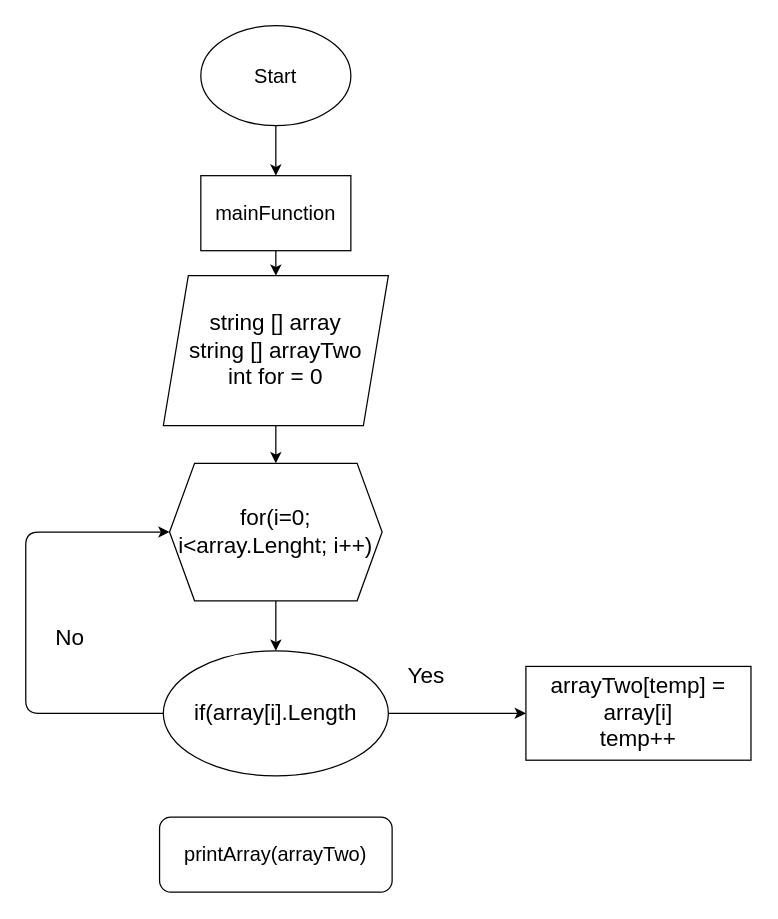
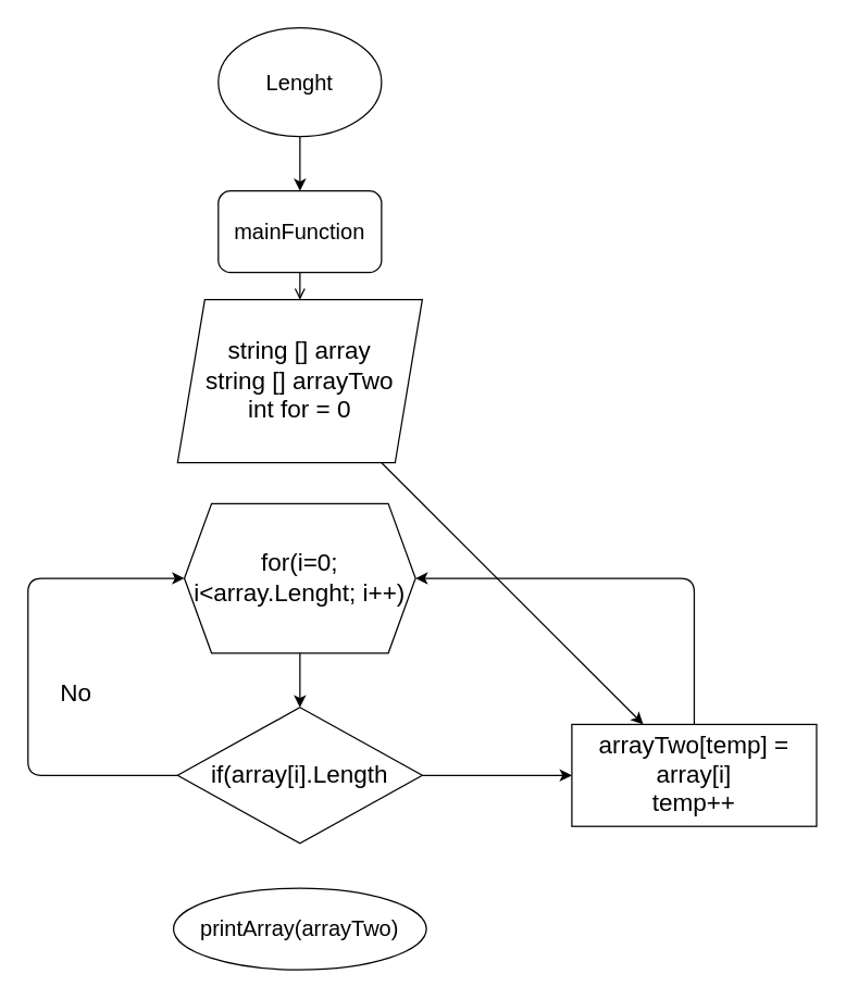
  <mxCell id="0" />
  <mxCell id="1" parent="0" />
  <mxCell id="2" value="" style="edgeStyle=none;html=1;fontSize=16;" edge="1" parent="1" target="5"><mxGeometry relative="1" as="geometry"><mxPoint x="220" y="100" as="sourcePoint" /></mxGeometry></mxCell>
- <mxCell id="3" value="&lt;font style=&quot;font-size: 16px&quot;&gt;Start&lt;/font&gt;" style="ellipse;whiteSpace=wrap;html=1;" vertex="1" parent="1"><mxGeometry x="160" y="20" width="120" height="80" as="geometry" /></mxCell>
- <mxCell id="4" value="" style="edgeStyle=none;html=1;fontSize=18;" edge="1" parent="1" source="5" target="7"><mxGeometry relative="1" as="geometry" /></mxCell>
- <mxCell id="5" value="mainFunction" style="whiteSpace=wrap;html=1;fontSize=16;rounded=0;" vertex="1" parent="1"><mxGeometry x="160" y="140" width="120" height="60" as="geometry" /></mxCell>
- <mxCell id="6" value="" style="edgeStyle=none;html=1;fontSize=18;" edge="1" parent="1" source="7" target="9"><mxGeometry relative="1" as="geometry" /></mxCell>
+ <mxCell id="3" value="&lt;font style=&quot;font-size: 16px&quot;&gt;Lenght&lt;/font&gt;" style="ellipse;whiteSpace=wrap;html=1;" vertex="1" parent="1"><mxGeometry x="160" y="20" width="120" height="80" as="geometry" /></mxCell>
+ <mxCell id="4" value="" style="edgeStyle=none;html=1;fontSize=18;endArrow=open;" edge="1" parent="1" source="5" target="7"><mxGeometry relative="1" as="geometry" /></mxCell>
+ <mxCell id="5" value="mainFunction" style="rounded=1;whiteSpace=wrap;html=1;fontSize=16;" vertex="1" parent="1"><mxGeometry x="160" y="140" width="120" height="60" as="geometry" /></mxCell>
+ <mxCell id="6" value="" style="edgeStyle=none;html=1;fontSize=18;" edge="1" parent="1" source="7" target="14"><mxGeometry relative="1" as="geometry" /></mxCell>
  <mxCell id="7" value="string [] array&lt;br&gt;string [] arrayTwo&lt;br&gt;int for = 0" style="shape=parallelogram;perimeter=parallelogramPerimeter;whiteSpace=wrap;html=1;fixedSize=1;fontSize=18;" vertex="1" parent="1"><mxGeometry x="130" y="220" width="180" height="120" as="geometry" /></mxCell>
  <mxCell id="8" value="" style="edgeStyle=none;html=1;fontSize=18;" edge="1" parent="1" source="9" target="12"><mxGeometry relative="1" as="geometry" /></mxCell>
  <mxCell id="9" value="for(i=0; i&amp;lt;array.Lenght; i++)" style="shape=hexagon;perimeter=hexagonPerimeter2;whiteSpace=wrap;html=1;fixedSize=1;fontSize=18;" vertex="1" parent="1"><mxGeometry x="135" y="370" width="170" height="110" as="geometry" /></mxCell>
  <mxCell id="10" style="edgeStyle=none;html=1;fontSize=18;" edge="1" parent="1" source="12"><mxGeometry relative="1" as="geometry"><mxPoint x="420" y="570" as="targetPoint" /></mxGeometry></mxCell>
  <mxCell id="11" style="edgeStyle=none;html=1;entryX=0;entryY=0.5;entryDx=0;entryDy=0;fontSize=18;" edge="1" parent="1" source="12" target="9"><mxGeometry relative="1" as="geometry"><Array as="points"><mxPoint x="20" y="570" /><mxPoint x="20" y="425" /></Array></mxGeometry></mxCell>
- <mxCell id="12" value="if(array[i].Length" style="ellipse;whiteSpace=wrap;html=1;fontSize=18;" vertex="1" parent="1"><mxGeometry x="130" y="520" width="180" height="100" as="geometry" /></mxCell>
+ <mxCell id="12" value="if(array[i].Length" style="rhombus;whiteSpace=wrap;html=1;fontSize=18;" vertex="1" parent="1"><mxGeometry x="130" y="520" width="180" height="100" as="geometry" /></mxCell>
+ <mxCell id="13" style="edgeStyle=none;html=1;fontSize=18;entryX=1;entryY=0.5;entryDx=0;entryDy=0;" edge="1" parent="1" source="14" target="9"><mxGeometry relative="1" as="geometry"><mxPoint x="510" y="430" as="targetPoint" /><Array as="points"><mxPoint x="510" y="425" /></Array></mxGeometry></mxCell>
  <mxCell id="14" value="arrayTwo[temp] = array[i]&lt;br&gt;temp++" style="rounded=0;whiteSpace=wrap;html=1;fontSize=18;" vertex="1" parent="1"><mxGeometry x="420" y="532.5" width="180" height="75" as="geometry" /></mxCell>
- <mxCell id="15" value="Yes" style="text;html=1;align=center;verticalAlign=middle;resizable=0;points=[];autosize=1;strokeColor=none;fillColor=none;fontSize=18;" vertex="1" parent="1"><mxGeometry x="320" y="525" width="40" height="30" as="geometry" /></mxCell>
  <mxCell id="16" value="No" style="text;html=1;align=center;verticalAlign=middle;resizable=0;points=[];autosize=1;strokeColor=none;fillColor=none;fontSize=18;" vertex="1" parent="1"><mxGeometry x="35" y="495" width="40" height="30" as="geometry" /></mxCell>
- <mxCell id="17" value="printArray(arrayTwo)" style="rounded=1;whiteSpace=wrap;html=1;fontSize=16;" vertex="1" parent="1"><mxGeometry x="127" y="653" width="186" height="60" as="geometry" /></mxCell>
+ <mxCell id="17" value="printArray(arrayTwo)" style="ellipse;whiteSpace=wrap;html=1;fontSize=16;" vertex="1" parent="1"><mxGeometry x="127" y="653" width="186" height="60" as="geometry" /></mxCell>
